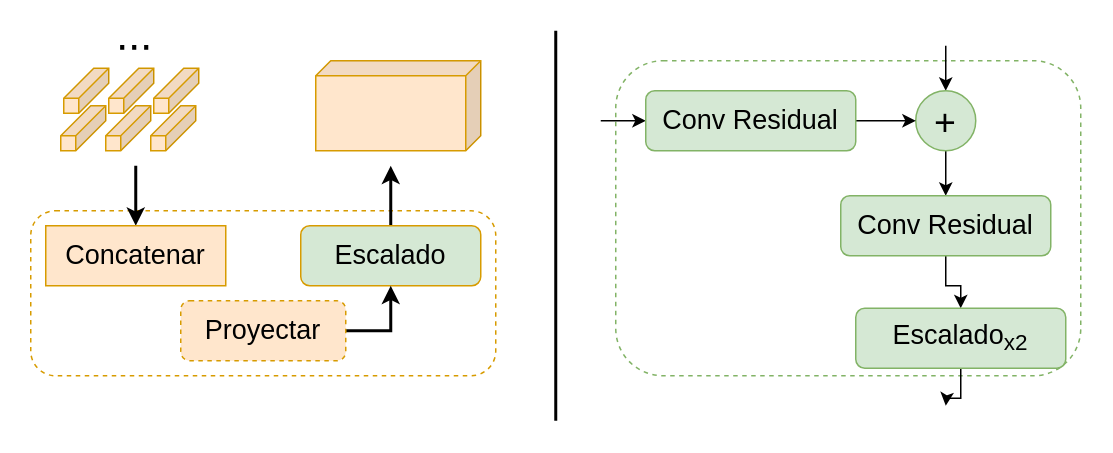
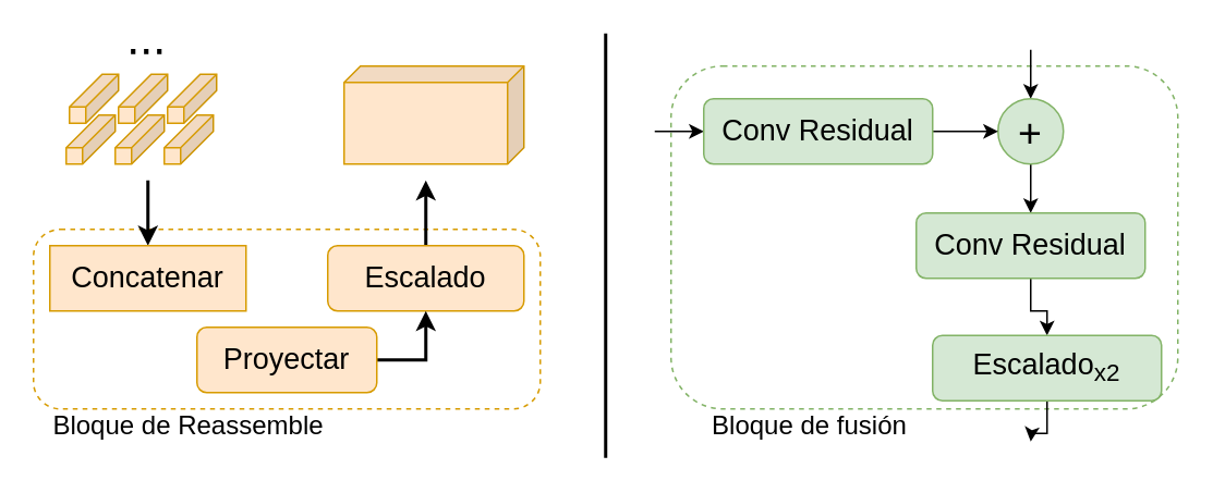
  <mxCell id="0" />
  <mxCell id="1" parent="0" />
  <mxCell id="2" value="" style="rounded=1;whiteSpace=wrap;html=1;dashed=1;strokeColor=#82b366;fillColor=none;" vertex="1" parent="1"><mxGeometry x="410" y="40" width="310" height="210" as="geometry" /></mxCell>
  <mxCell id="3" style="edgeStyle=orthogonalEdgeStyle;rounded=0;orthogonalLoop=1;jettySize=auto;html=1;entryX=0.5;entryY=0;entryDx=0;entryDy=0;" edge="1" parent="1" source="5" target="7"><mxGeometry relative="1" as="geometry" /></mxCell>
  <mxCell id="4" style="edgeStyle=orthogonalEdgeStyle;rounded=0;orthogonalLoop=1;jettySize=auto;html=1;startArrow=classic;startFill=1;endArrow=none;endFill=0;" edge="1" parent="1" source="5"><mxGeometry relative="1" as="geometry"><mxPoint x="630" y="30" as="targetPoint" /></mxGeometry></mxCell>
  <mxCell id="5" value="&lt;font style=&quot;font-size: 25px&quot;&gt;+&lt;/font&gt;" style="ellipse;whiteSpace=wrap;html=1;aspect=fixed;fillColor=#d5e8d4;strokeColor=#82b366;" vertex="1" parent="1"><mxGeometry x="610" y="60" width="40" height="40" as="geometry" /></mxCell>
  <mxCell id="6" style="edgeStyle=orthogonalEdgeStyle;rounded=0;orthogonalLoop=1;jettySize=auto;html=1;entryX=0.5;entryY=0;entryDx=0;entryDy=0;" edge="1" parent="1" source="7" target="12"><mxGeometry relative="1" as="geometry" /></mxCell>
  <mxCell id="7" value="&lt;font style=&quot;font-size: 18px&quot;&gt;Conv Residual&lt;/font&gt;" style="rounded=1;whiteSpace=wrap;html=1;fillColor=#d5e8d4;strokeColor=#82b366;" vertex="1" parent="1"><mxGeometry x="560" y="130" width="140" height="40" as="geometry" /></mxCell>
  <mxCell id="8" style="edgeStyle=orthogonalEdgeStyle;rounded=0;orthogonalLoop=1;jettySize=auto;html=1;entryX=0;entryY=0.5;entryDx=0;entryDy=0;" edge="1" parent="1" source="10" target="5"><mxGeometry relative="1" as="geometry" /></mxCell>
  <mxCell id="9" style="edgeStyle=orthogonalEdgeStyle;rounded=0;orthogonalLoop=1;jettySize=auto;html=1;startArrow=classic;startFill=1;endArrow=none;endFill=0;" edge="1" parent="1" source="10"><mxGeometry relative="1" as="geometry"><mxPoint x="400" y="80" as="targetPoint" /></mxGeometry></mxCell>
  <mxCell id="10" value="&lt;font style=&quot;font-size: 18px&quot;&gt;Conv Residual&lt;/font&gt;" style="rounded=1;whiteSpace=wrap;html=1;fillColor=#d5e8d4;strokeColor=#82b366;" vertex="1" parent="1"><mxGeometry x="430" y="60" width="140" height="40" as="geometry" /></mxCell>
  <mxCell id="11" style="edgeStyle=orthogonalEdgeStyle;rounded=0;orthogonalLoop=1;jettySize=auto;html=1;" edge="1" parent="1" source="12"><mxGeometry relative="1" as="geometry"><mxPoint x="630" y="270" as="targetPoint" /></mxGeometry></mxCell>
  <mxCell id="12" value="&lt;font style=&quot;font-size: 18px&quot;&gt;Escalado&lt;sub&gt;x2&lt;/sub&gt;&lt;/font&gt;" style="rounded=1;whiteSpace=wrap;html=1;fillColor=#d5e8d4;strokeColor=#82b366;" vertex="1" parent="1"><mxGeometry x="570" y="205" width="140" height="40" as="geometry" /></mxCell>
+ <mxCell id="13" value="&lt;font style=&quot;font-size: 16px&quot;&gt;Bloque de fusión&lt;/font&gt;" style="text;html=1;strokeColor=none;fillColor=none;align=center;verticalAlign=middle;whiteSpace=wrap;rounded=0;dashed=1;" vertex="1" parent="1"><mxGeometry x="430" y="250" width="130" height="20" as="geometry" /></mxCell>
  <mxCell id="14" value="" style="endArrow=none;html=1;strokeWidth=2;" edge="1" parent="1"><mxGeometry width="50" height="50" relative="1" as="geometry"><mxPoint x="370" y="280" as="sourcePoint" /><mxPoint x="370" y="20" as="targetPoint" /></mxGeometry></mxCell>
  <mxCell id="15" value="" style="rounded=1;whiteSpace=wrap;html=1;dashed=1;strokeColor=#d79b00;fillColor=none;" vertex="1" parent="1"><mxGeometry x="20" y="140" width="310" height="110" as="geometry" /></mxCell>
+ <mxCell id="16" value="&lt;font style=&quot;font-size: 16px&quot;&gt;Bloque de Reassemble&lt;/font&gt;" style="text;html=1;strokeColor=none;fillColor=none;align=center;verticalAlign=middle;whiteSpace=wrap;rounded=0;dashed=1;" vertex="1" parent="1"><mxGeometry x="30" y="250" width="170" height="20" as="geometry" /></mxCell>
  <mxCell id="17" style="edgeStyle=orthogonalEdgeStyle;rounded=0;orthogonalLoop=1;jettySize=auto;html=1;startArrow=classic;startFill=1;endArrow=none;endFill=0;strokeWidth=2;" edge="1" parent="1" source="18"><mxGeometry relative="1" as="geometry"><mxPoint x="90" y="110" as="targetPoint" /><Array as="points"><mxPoint x="90" y="110" /></Array></mxGeometry></mxCell>
  <mxCell id="18" value="&lt;font style=&quot;font-size: 18px&quot;&gt;Concatenar&lt;/font&gt;" style="whiteSpace=wrap;html=1;fillColor=#ffe6cc;strokeColor=#d79b00;rounded=0;" vertex="1" parent="1"><mxGeometry x="30" y="150" width="120" height="40" as="geometry" /></mxCell>
  <mxCell id="19" style="edgeStyle=orthogonalEdgeStyle;rounded=0;orthogonalLoop=1;jettySize=auto;html=1;startArrow=none;startFill=0;endArrow=classic;endFill=1;strokeWidth=2;" edge="1" parent="1" source="20"><mxGeometry relative="1" as="geometry"><mxPoint x="260" y="110" as="targetPoint" /><Array as="points"><mxPoint x="260" y="110" /></Array></mxGeometry></mxCell>
- <mxCell id="20" value="&lt;font style=&quot;font-size: 18px&quot;&gt;Escalado&lt;/font&gt;" style="rounded=1;whiteSpace=wrap;html=1;fillColor=#d5e8d4;strokeColor=#d79b00;" vertex="1" parent="1"><mxGeometry x="200" y="150" width="120" height="40" as="geometry" /></mxCell>
+ <mxCell id="20" value="&lt;font style=&quot;font-size: 18px&quot;&gt;Escalado&lt;/font&gt;" style="rounded=1;whiteSpace=wrap;html=1;fillColor=#ffe6cc;strokeColor=#d79b00;" vertex="1" parent="1"><mxGeometry x="200" y="150" width="120" height="40" as="geometry" /></mxCell>
  <mxCell id="21" style="edgeStyle=orthogonalEdgeStyle;rounded=0;orthogonalLoop=1;jettySize=auto;html=1;exitX=1;exitY=0.5;exitDx=0;exitDy=0;startArrow=none;startFill=0;endArrow=classic;endFill=1;strokeWidth=2;" edge="1" parent="1" source="22"><mxGeometry relative="1" as="geometry"><mxPoint x="260" y="190" as="targetPoint" /><Array as="points"><mxPoint x="260" y="220" /><mxPoint x="260" y="190" /></Array></mxGeometry></mxCell>
- <mxCell id="22" value="&lt;font style=&quot;font-size: 18px&quot;&gt;Proyectar&lt;/font&gt;" style="rounded=1;whiteSpace=wrap;html=1;fillColor=#ffe6cc;strokeColor=#d79b00;dashed=1;" vertex="1" parent="1"><mxGeometry x="120" y="200" width="110" height="40" as="geometry" /></mxCell>
+ <mxCell id="22" value="&lt;font style=&quot;font-size: 18px&quot;&gt;Proyectar&lt;/font&gt;" style="rounded=1;whiteSpace=wrap;html=1;fillColor=#ffe6cc;strokeColor=#d79b00;" vertex="1" parent="1"><mxGeometry x="120" y="200" width="110" height="40" as="geometry" /></mxCell>
  <mxCell id="23" value="" style="shape=cube;whiteSpace=wrap;html=1;boundedLbl=1;backgroundOutline=1;darkOpacity=0.05;darkOpacity2=0.1;fillColor=#ffe6cc;size=20;strokeColor=#d79b00;flipH=1;" vertex="1" parent="1"><mxGeometry x="40" y="70" width="30" height="30" as="geometry" /></mxCell>
  <mxCell id="24" value="" style="shape=cube;whiteSpace=wrap;html=1;boundedLbl=1;backgroundOutline=1;darkOpacity=0.05;darkOpacity2=0.1;fillColor=#ffe6cc;size=20;strokeColor=#d79b00;flipH=1;" vertex="1" parent="1"><mxGeometry x="70" y="70" width="30" height="30" as="geometry" /></mxCell>
  <mxCell id="25" value="" style="shape=cube;whiteSpace=wrap;html=1;boundedLbl=1;backgroundOutline=1;darkOpacity=0.05;darkOpacity2=0.1;fillColor=#ffe6cc;size=20;strokeColor=#d79b00;flipH=1;" vertex="1" parent="1"><mxGeometry x="100" y="70" width="30" height="30" as="geometry" /></mxCell>
  <mxCell id="26" value="" style="shape=cube;whiteSpace=wrap;html=1;boundedLbl=1;backgroundOutline=1;darkOpacity=0.05;darkOpacity2=0.1;fillColor=#ffe6cc;size=20;strokeColor=#d79b00;flipH=1;" vertex="1" parent="1"><mxGeometry x="42" y="45" width="30" height="30" as="geometry" /></mxCell>
  <mxCell id="27" value="" style="shape=cube;whiteSpace=wrap;html=1;boundedLbl=1;backgroundOutline=1;darkOpacity=0.05;darkOpacity2=0.1;fillColor=#ffe6cc;size=20;strokeColor=#d79b00;flipH=1;" vertex="1" parent="1"><mxGeometry x="72" y="45" width="30" height="30" as="geometry" /></mxCell>
  <mxCell id="28" value="" style="shape=cube;whiteSpace=wrap;html=1;boundedLbl=1;backgroundOutline=1;darkOpacity=0.05;darkOpacity2=0.1;fillColor=#ffe6cc;size=20;strokeColor=#d79b00;flipH=1;" vertex="1" parent="1"><mxGeometry x="102" y="45" width="30" height="30" as="geometry" /></mxCell>
  <mxCell id="29" value="" style="shape=cube;whiteSpace=wrap;html=1;boundedLbl=1;backgroundOutline=1;darkOpacity=0.05;darkOpacity2=0.1;fillColor=#ffe6cc;size=10;strokeColor=#d79b00;flipH=1;" vertex="1" parent="1"><mxGeometry x="210" y="40" width="110" height="60" as="geometry" /></mxCell>
  <mxCell id="30" value="&lt;font style=&quot;font-size: 29px&quot;&gt;...&lt;/font&gt;" style="text;html=1;align=center;verticalAlign=bottom;resizable=0;points=[];autosize=1;rotation=-180;" vertex="1" parent="1"><mxGeometry x="70" y="20" width="40" height="30" as="geometry" /></mxCell>
